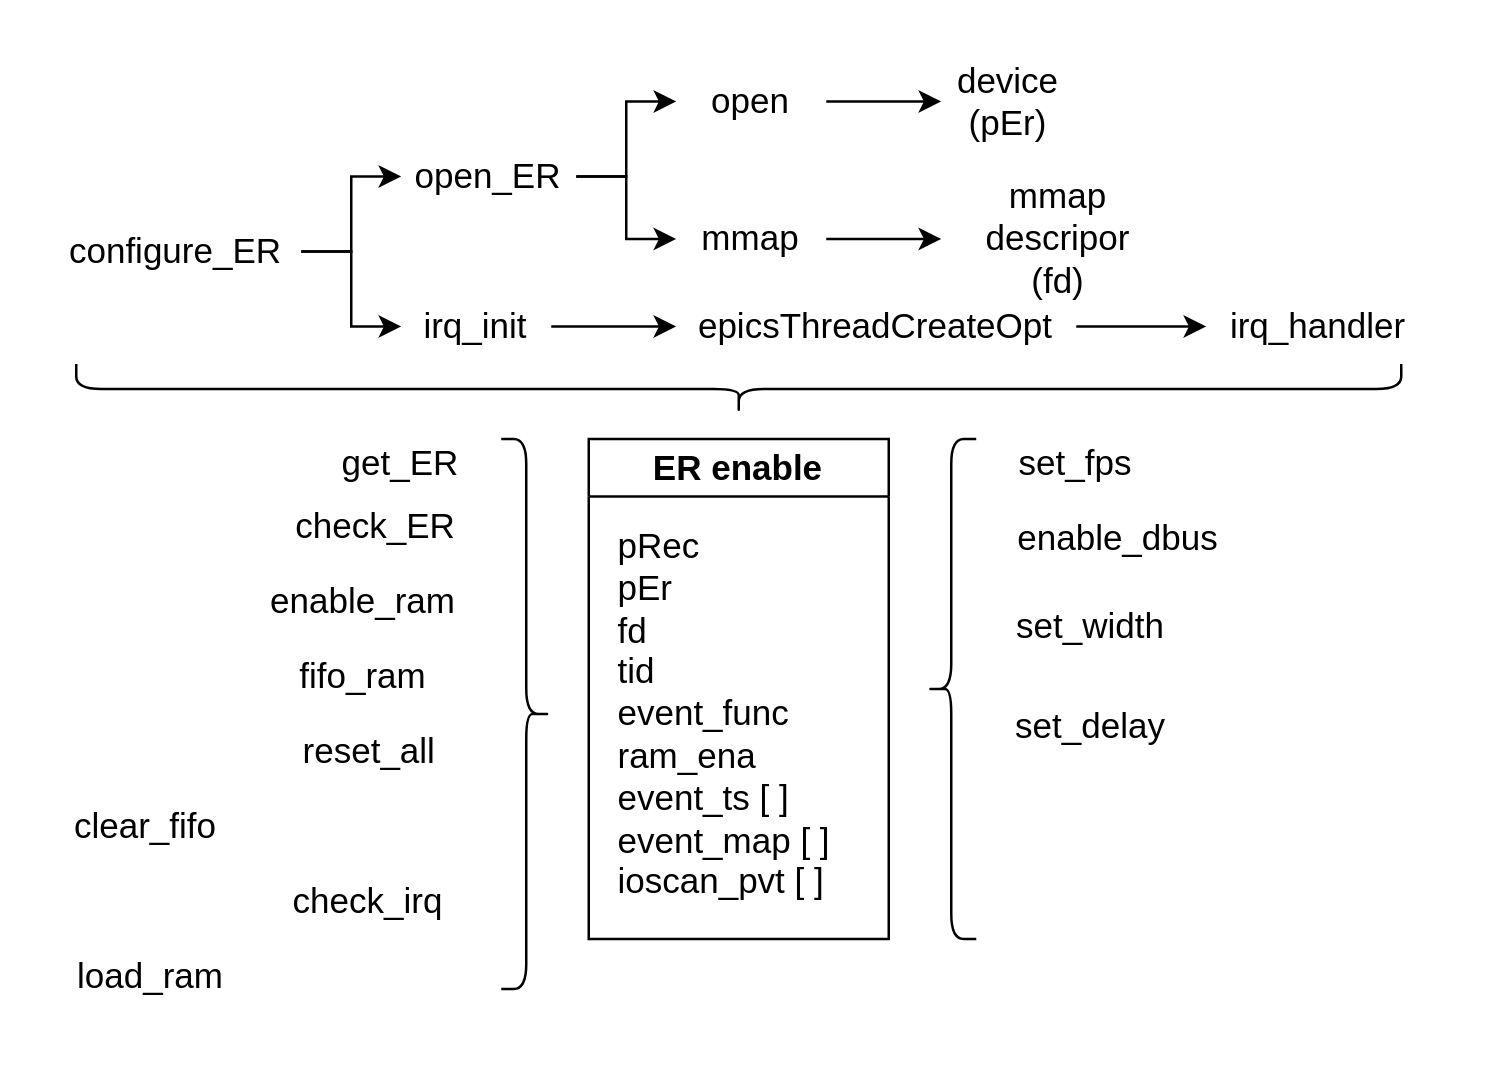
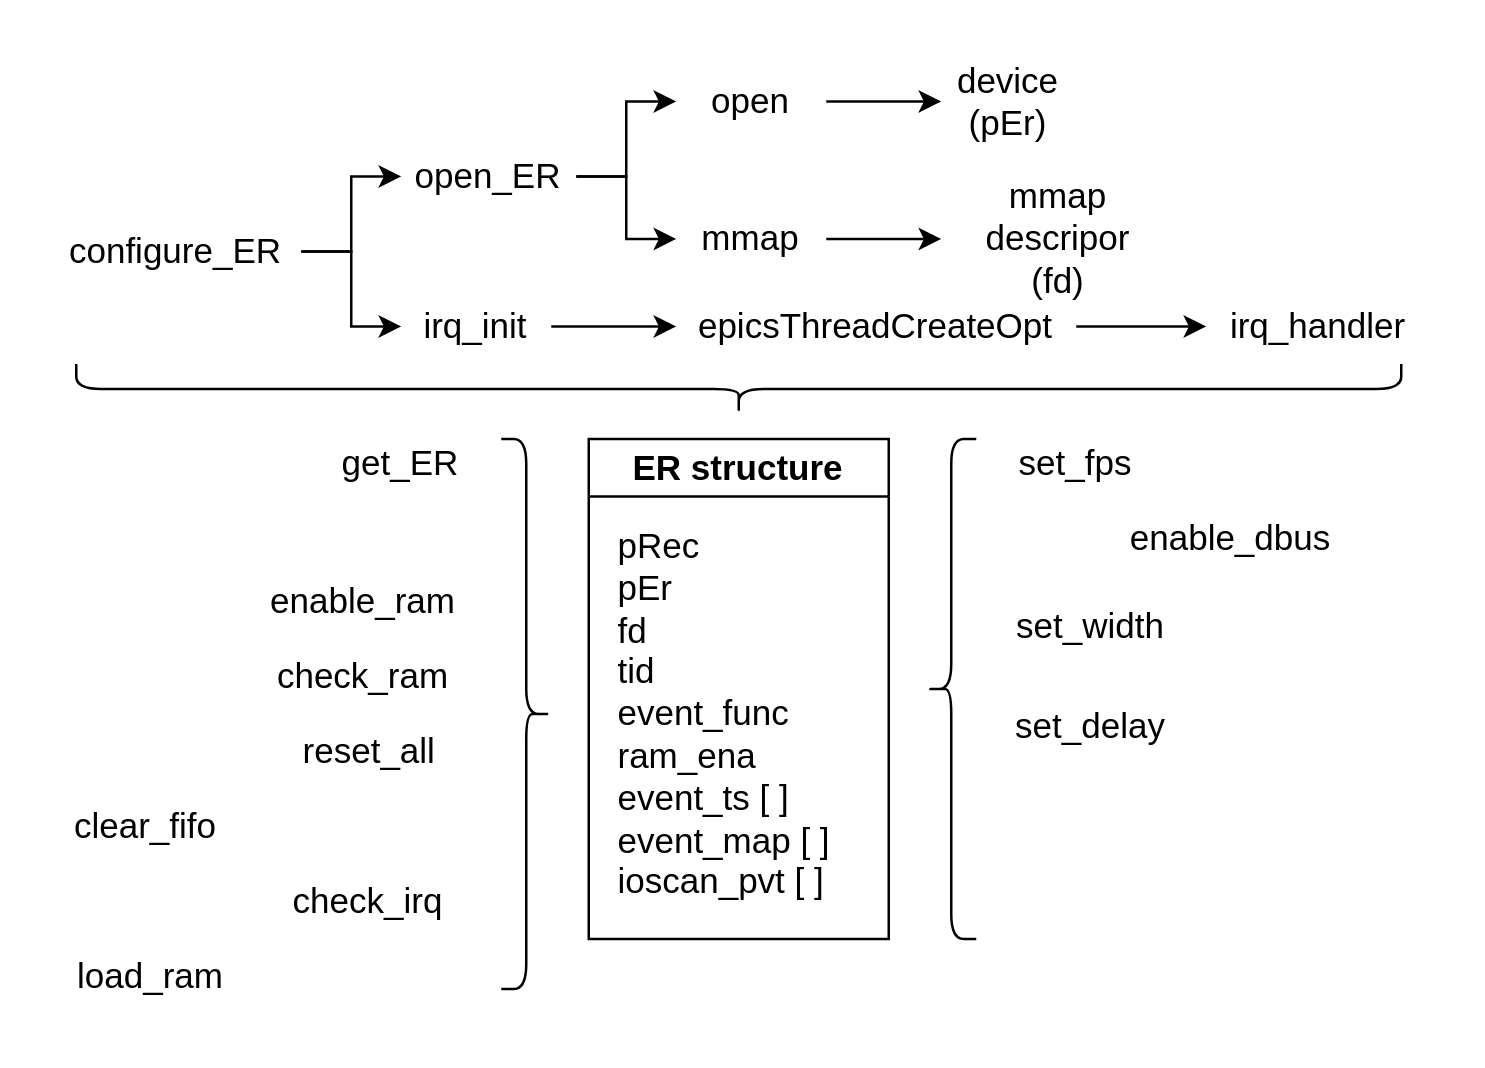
  <mxCell id="0" />
  <mxCell id="1" parent="0" />
  <mxCell id="2" style="edgeStyle=orthogonalEdgeStyle;rounded=0;orthogonalLoop=1;jettySize=auto;html=1;exitX=1;exitY=0.5;exitDx=0;exitDy=0;entryX=0;entryY=0.5;entryDx=0;entryDy=0;fontSize=14;" edge="1" parent="1" source="4" target="7"><mxGeometry relative="1" as="geometry" /></mxCell>
  <mxCell id="3" style="edgeStyle=orthogonalEdgeStyle;rounded=0;orthogonalLoop=1;jettySize=auto;html=1;exitX=1;exitY=0.5;exitDx=0;exitDy=0;entryX=0;entryY=0.5;entryDx=0;entryDy=0;fontSize=14;" edge="1" parent="1" source="4" target="9"><mxGeometry relative="1" as="geometry" /></mxCell>
  <mxCell id="4" value="configure_ER" style="text;html=1;strokeColor=none;fillColor=none;align=center;verticalAlign=middle;whiteSpace=wrap;rounded=0;fontSize=14;" vertex="1" parent="1"><mxGeometry x="20" y="85" width="100" height="30" as="geometry" /></mxCell>
  <mxCell id="5" style="edgeStyle=orthogonalEdgeStyle;rounded=0;orthogonalLoop=1;jettySize=auto;html=1;exitX=1;exitY=0.5;exitDx=0;exitDy=0;entryX=0;entryY=0.5;entryDx=0;entryDy=0;fontSize=14;" edge="1" parent="1" source="7" target="14"><mxGeometry relative="1" as="geometry" /></mxCell>
  <mxCell id="6" style="edgeStyle=orthogonalEdgeStyle;rounded=0;orthogonalLoop=1;jettySize=auto;html=1;exitX=1;exitY=0.5;exitDx=0;exitDy=0;entryX=0;entryY=0.5;entryDx=0;entryDy=0;fontSize=14;" edge="1" parent="1" source="7" target="16"><mxGeometry relative="1" as="geometry" /></mxCell>
  <mxCell id="7" value="open_ER" style="text;html=1;strokeColor=none;fillColor=none;align=center;verticalAlign=middle;whiteSpace=wrap;rounded=0;strokeWidth=1;fontSize=14;" vertex="1" parent="1"><mxGeometry x="160" y="55" width="70" height="30" as="geometry" /></mxCell>
  <mxCell id="8" style="edgeStyle=orthogonalEdgeStyle;rounded=0;orthogonalLoop=1;jettySize=auto;html=1;exitX=1;exitY=0.5;exitDx=0;exitDy=0;fontSize=14;" edge="1" parent="1" source="9" target="18"><mxGeometry relative="1" as="geometry" /></mxCell>
  <mxCell id="9" value="irq_init" style="text;html=1;strokeColor=none;fillColor=none;align=center;verticalAlign=middle;whiteSpace=wrap;rounded=0;fontSize=14;" vertex="1" parent="1"><mxGeometry x="160" y="115" width="60" height="30" as="geometry" /></mxCell>
- <mxCell id="10" value="ER enable" style="swimlane;whiteSpace=wrap;html=1;strokeWidth=1;fontSize=14;" vertex="1" parent="1"><mxGeometry x="235" y="175" width="120" height="200" as="geometry" /></mxCell>
+ <mxCell id="10" value="ER structure" style="swimlane;whiteSpace=wrap;html=1;strokeWidth=1;fontSize=14;" vertex="1" parent="1"><mxGeometry x="235" y="175" width="120" height="200" as="geometry" /></mxCell>
  <mxCell id="11" value="&lt;div&gt;pRec&lt;/div&gt;&lt;div&gt;pEr&lt;/div&gt;&lt;div&gt;fd&lt;/div&gt;&lt;div&gt;tid&lt;/div&gt;&lt;div&gt;event_func&lt;/div&gt;&lt;div&gt;ram_ena&lt;/div&gt;&lt;div&gt;event_ts [ ]&lt;/div&gt;&lt;div&gt;event_map [ ]&lt;/div&gt;&lt;div&gt;ioscan_pvt [ ] &lt;br&gt;&lt;/div&gt;" style="text;html=1;align=left;verticalAlign=middle;resizable=0;points=[];autosize=1;strokeColor=none;fillColor=none;fontSize=14;" vertex="1" parent="10"><mxGeometry x="10" y="30" width="110" height="160" as="geometry" /></mxCell>
  <mxCell id="12" value="" style="shape=curlyBracket;whiteSpace=wrap;html=1;rounded=1;flipH=1;labelPosition=right;verticalLabelPosition=middle;align=left;verticalAlign=middle;strokeWidth=1;fontSize=14;direction=north;" vertex="1" parent="1"><mxGeometry x="30" y="145" width="530" height="20" as="geometry" /></mxCell>
  <mxCell id="13" style="edgeStyle=orthogonalEdgeStyle;rounded=0;orthogonalLoop=1;jettySize=auto;html=1;exitX=1;exitY=0.5;exitDx=0;exitDy=0;entryX=0;entryY=0.5;entryDx=0;entryDy=0;fontSize=14;" edge="1" parent="1" source="14" target="34"><mxGeometry relative="1" as="geometry" /></mxCell>
  <mxCell id="14" value="open" style="text;html=1;strokeColor=none;fillColor=none;align=center;verticalAlign=middle;whiteSpace=wrap;rounded=0;strokeWidth=1;fontSize=14;" vertex="1" parent="1"><mxGeometry x="270" y="25" width="60" height="30" as="geometry" /></mxCell>
  <mxCell id="15" style="edgeStyle=orthogonalEdgeStyle;rounded=0;orthogonalLoop=1;jettySize=auto;html=1;exitX=1;exitY=0.5;exitDx=0;exitDy=0;entryX=0;entryY=0.5;entryDx=0;entryDy=0;fontSize=14;" edge="1" parent="1" source="16" target="35"><mxGeometry relative="1" as="geometry" /></mxCell>
  <mxCell id="16" value="mmap" style="text;html=1;strokeColor=none;fillColor=none;align=center;verticalAlign=middle;whiteSpace=wrap;rounded=0;strokeWidth=1;fontSize=14;" vertex="1" parent="1"><mxGeometry x="270" y="80" width="60" height="30" as="geometry" /></mxCell>
  <mxCell id="17" style="edgeStyle=orthogonalEdgeStyle;rounded=0;orthogonalLoop=1;jettySize=auto;html=1;exitX=1;exitY=0.5;exitDx=0;exitDy=0;fontSize=14;" edge="1" parent="1" source="18" target="19"><mxGeometry relative="1" as="geometry" /></mxCell>
  <mxCell id="18" value="epicsThreadCreateOpt" style="text;html=1;strokeColor=none;fillColor=none;align=center;verticalAlign=middle;whiteSpace=wrap;rounded=0;strokeWidth=1;fontSize=14;" vertex="1" parent="1"><mxGeometry x="270" y="115" width="160" height="30" as="geometry" /></mxCell>
  <mxCell id="19" value="irq_handler" style="text;html=1;strokeColor=none;fillColor=none;align=center;verticalAlign=middle;whiteSpace=wrap;rounded=0;strokeWidth=1;fontSize=14;" vertex="1" parent="1"><mxGeometry x="482" y="115" width="90" height="30" as="geometry" /></mxCell>
  <mxCell id="20" value="" style="shape=curlyBracket;whiteSpace=wrap;html=1;rounded=1;flipH=1;labelPosition=right;verticalLabelPosition=middle;align=left;verticalAlign=middle;strokeWidth=1;fontSize=14;" vertex="1" parent="1"><mxGeometry x="200" y="175" width="20" height="220" as="geometry" /></mxCell>
  <mxCell id="21" value="get_ER" style="text;html=1;strokeColor=none;fillColor=none;align=center;verticalAlign=middle;whiteSpace=wrap;rounded=0;strokeWidth=1;fontSize=14;" vertex="1" parent="1"><mxGeometry x="130" y="175" width="60" height="20" as="geometry" /></mxCell>
- <mxCell id="22" value="check_ER" style="text;html=1;strokeColor=none;fillColor=none;align=center;verticalAlign=middle;whiteSpace=wrap;rounded=0;strokeWidth=1;fontSize=14;" vertex="1" parent="1"><mxGeometry x="110" y="195" width="80" height="30" as="geometry" /></mxCell>
  <mxCell id="23" value="enable_ram" style="text;html=1;strokeColor=none;fillColor=none;align=center;verticalAlign=middle;whiteSpace=wrap;rounded=0;strokeWidth=1;fontSize=14;" vertex="1" parent="1"><mxGeometry x="100" y="225" width="90" height="30" as="geometry" /></mxCell>
- <mxCell id="24" value="fifo_ram" style="text;html=1;strokeColor=none;fillColor=none;align=center;verticalAlign=middle;whiteSpace=wrap;rounded=0;strokeWidth=1;fontSize=14;" vertex="1" parent="1"><mxGeometry x="105" y="255" width="80" height="30" as="geometry" /></mxCell>
+ <mxCell id="24" value="check_ram" style="text;html=1;strokeColor=none;fillColor=none;align=center;verticalAlign=middle;whiteSpace=wrap;rounded=0;strokeWidth=1;fontSize=14;" vertex="1" parent="1"><mxGeometry x="105" y="255" width="80" height="30" as="geometry" /></mxCell>
  <mxCell id="25" value="reset_all" style="text;html=1;strokeColor=none;fillColor=none;align=center;verticalAlign=middle;whiteSpace=wrap;rounded=0;strokeWidth=1;fontSize=14;" vertex="1" parent="1"><mxGeometry x="110" y="285" width="75" height="30" as="geometry" /></mxCell>
  <mxCell id="26" value="clear_fifo" style="text;html=1;strokeColor=none;fillColor=none;align=center;verticalAlign=middle;whiteSpace=wrap;rounded=0;strokeWidth=1;fontSize=14;" vertex="1" parent="1"><mxGeometry x="22.5" y="315" width="70" height="30" as="geometry" /></mxCell>
  <mxCell id="27" value="check_irq" style="text;html=1;strokeColor=none;fillColor=none;align=center;verticalAlign=middle;whiteSpace=wrap;rounded=0;strokeWidth=1;fontSize=14;" vertex="1" parent="1"><mxGeometry x="112.5" y="345" width="67.5" height="30" as="geometry" /></mxCell>
  <mxCell id="28" value="" style="shape=curlyBracket;whiteSpace=wrap;html=1;rounded=1;labelPosition=left;verticalLabelPosition=middle;align=right;verticalAlign=middle;strokeWidth=1;fontSize=14;" vertex="1" parent="1"><mxGeometry x="370" y="175" width="20" height="200" as="geometry" /></mxCell>
  <mxCell id="29" value="set_fps" style="text;html=1;strokeColor=none;fillColor=none;align=center;verticalAlign=middle;whiteSpace=wrap;rounded=0;strokeWidth=1;fontSize=14;" vertex="1" parent="1"><mxGeometry x="400" y="172.5" width="60" height="25" as="geometry" /></mxCell>
- <mxCell id="30" value="enable_dbus" style="text;html=1;strokeColor=none;fillColor=none;align=center;verticalAlign=middle;whiteSpace=wrap;rounded=0;strokeWidth=1;fontSize=14;" vertex="1" parent="1"><mxGeometry x="402" y="205" width="90" height="20" as="geometry" /></mxCell>
+ <mxCell id="30" value="enable_dbus" style="text;html=1;strokeColor=none;fillColor=none;align=center;verticalAlign=middle;whiteSpace=wrap;rounded=0;strokeWidth=1;fontSize=14;" vertex="1" parent="1"><mxGeometry x="447" y="205" width="90" height="20" as="geometry" /></mxCell>
  <mxCell id="31" value="set_width" style="text;html=1;strokeColor=none;fillColor=none;align=center;verticalAlign=middle;whiteSpace=wrap;rounded=0;strokeWidth=1;fontSize=14;" vertex="1" parent="1"><mxGeometry x="402" y="235" width="68" height="30" as="geometry" /></mxCell>
  <mxCell id="32" value="set_delay" style="text;html=1;strokeColor=none;fillColor=none;align=center;verticalAlign=middle;whiteSpace=wrap;rounded=0;strokeWidth=1;fontSize=14;" vertex="1" parent="1"><mxGeometry x="406" y="275" width="60" height="30" as="geometry" /></mxCell>
  <mxCell id="33" value="load_ram" style="text;html=1;strokeColor=none;fillColor=none;align=center;verticalAlign=middle;whiteSpace=wrap;rounded=0;strokeWidth=1;fontSize=14;" vertex="1" parent="1"><mxGeometry x="30" y="375" width="60" height="30" as="geometry" /></mxCell>
  <mxCell id="34" value="&lt;div&gt;device&lt;/div&gt;(pEr)" style="text;html=1;strokeColor=none;fillColor=none;align=center;verticalAlign=middle;whiteSpace=wrap;rounded=0;strokeWidth=1;fontSize=14;" vertex="1" parent="1"><mxGeometry x="376" y="20" width="54" height="40" as="geometry" /></mxCell>
  <mxCell id="35" value="&lt;div&gt;mmap descripor&lt;/div&gt;&lt;div&gt;(fd)&lt;/div&gt;" style="text;html=1;strokeColor=none;fillColor=none;align=center;verticalAlign=middle;whiteSpace=wrap;rounded=0;strokeWidth=1;fontSize=14;" vertex="1" parent="1"><mxGeometry x="376" y="75" width="94" height="40" as="geometry" /></mxCell>
